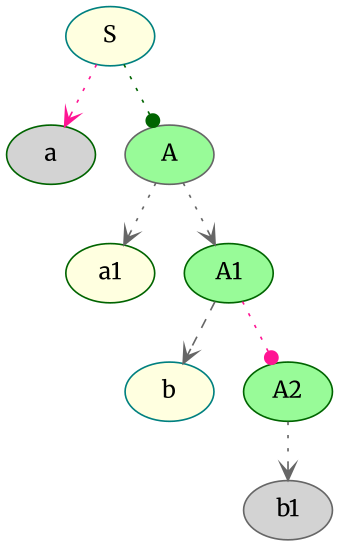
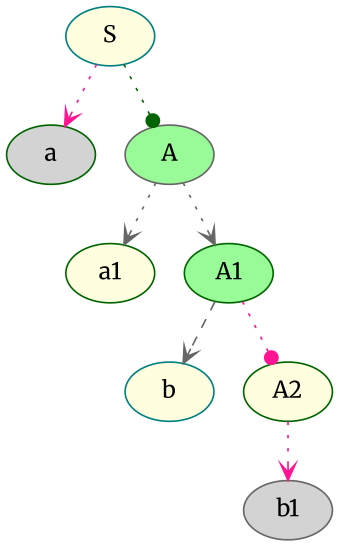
  digraph {
    fontname=Merriweather
    node [color=darkgreen fillcolor=lightyellow fontname=Merriweather style=filled]
    edge [arrowhead=vee color=deeppink fontname=Merriweather style=dotted]
    S [color=teal]
    a [fillcolor=lightgrey]
    A [color=gray40 fillcolor=palegreen]
    a1
    A1 [fillcolor=palegreen]
    b [color=teal]
-   A2 [fillcolor=palegreen]
+   A2
    b1 [color=gray40 fillcolor=lightgrey]
    S -> a
    S -> A [arrowhead=dot color=darkgreen]
    A -> a1 [color=gray40]
    A -> A1 [color=gray40]
    A1 -> b [color=gray40 style=dashed]
    A1 -> A2 [arrowhead=dot]
-   A2 -> b1 [color=gray40]
+   A2 -> b1
  }
